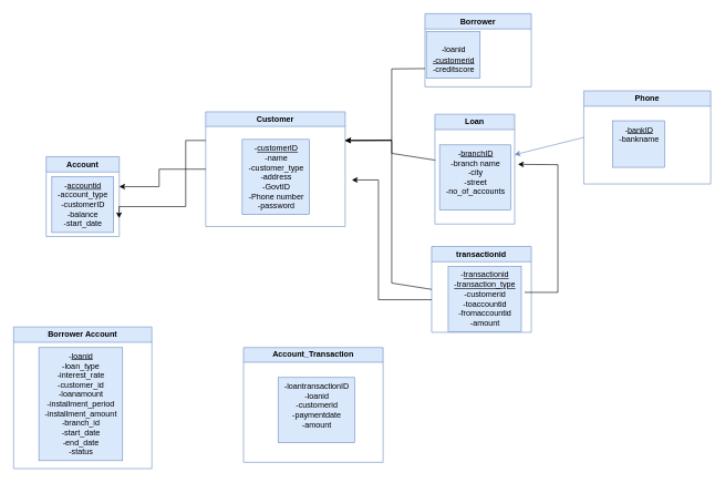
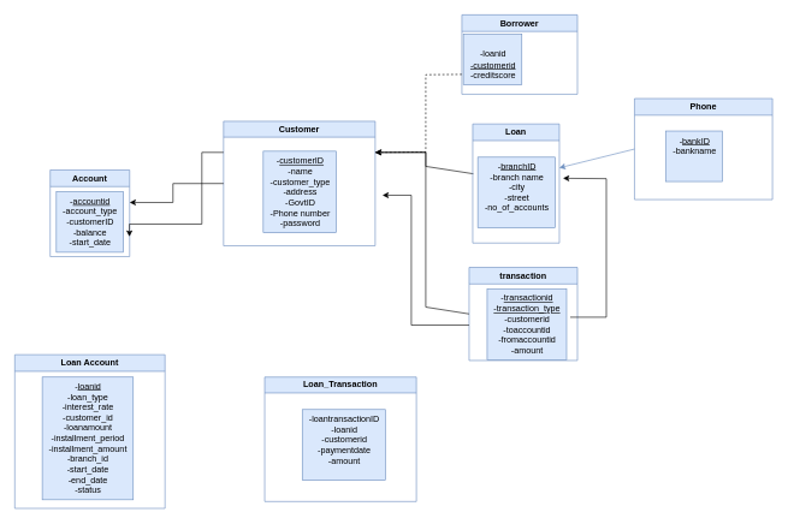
  <mxCell id="0" />
  <mxCell id="1" parent="0" />
  <mxCell id="2" value="Customer" style="swimlane;whiteSpace=wrap;html=1;startSize=22;fillColor=#dae8fc;strokeColor=#6c8ebf;" parent="1" vertex="1"><mxGeometry x="309" y="167.5" width="210" height="172.5" as="geometry" /></mxCell>
  <mxCell id="3" value="-&lt;u&gt;customerID&lt;/u&gt;&lt;div&gt;-name&lt;/div&gt;&lt;div&gt;-customer_type&lt;/div&gt;&lt;div&gt;-address&lt;/div&gt;&lt;div&gt;-GovtID&lt;/div&gt;&lt;div&gt;-Phone number&lt;/div&gt;&lt;div&gt;-password&lt;/div&gt;" style="text;html=1;align=center;verticalAlign=middle;resizable=0;points=[];autosize=1;strokeColor=#6c8ebf;fillColor=#dae8fc;" parent="2" vertex="1"><mxGeometry x="55" y="41.5" width="101" height="113" as="geometry" /></mxCell>
  <mxCell id="4" value="Account" style="swimlane;whiteSpace=wrap;html=1;fillColor=#dae8fc;strokeColor=#6c8ebf;" parent="1" vertex="1"><mxGeometry x="69" y="235" width="110" height="120" as="geometry" /></mxCell>
  <mxCell id="5" value="&lt;div&gt;-&lt;u&gt;accountid&lt;/u&gt;&lt;/div&gt;&lt;div&gt;-account_type&lt;/div&gt;&lt;div&gt;-customerID&lt;/div&gt;&lt;div&gt;-balance&lt;/div&gt;&lt;div&gt;-start_date&lt;/div&gt;" style="text;html=1;align=center;verticalAlign=middle;resizable=0;points=[];autosize=1;strokeColor=#6c8ebf;fillColor=#dae8fc;" parent="4" vertex="1"><mxGeometry x="8.5" y="30" width="93" height="84" as="geometry" /></mxCell>
  <mxCell id="6" value="Phone" style="swimlane;whiteSpace=wrap;html=1;fillColor=#dae8fc;strokeColor=#6c8ebf;" parent="1" vertex="1"><mxGeometry x="878" y="136" width="191" height="140" as="geometry" /></mxCell>
  <mxCell id="7" value="-&lt;u&gt;bankID&lt;/u&gt;&lt;div&gt;-bankname&lt;/div&gt;&lt;div&gt;&lt;br&gt;&lt;/div&gt;&lt;div&gt;&lt;br&gt;&lt;/div&gt;" style="text;html=1;align=center;verticalAlign=middle;resizable=0;points=[];autosize=1;strokeColor=#6c8ebf;fillColor=#dae8fc;rotation=0;" parent="6" vertex="1"><mxGeometry x="43.5" y="45" width="78" height="70" as="geometry" /></mxCell>
- <mxCell id="8" value="transactionid" style="swimlane;whiteSpace=wrap;html=1;fillColor=#dae8fc;strokeColor=#6c8ebf;" parent="1" vertex="1"><mxGeometry x="649" y="370" width="150" height="129" as="geometry" /></mxCell>
+ <mxCell id="8" value="transaction" style="swimlane;whiteSpace=wrap;html=1;fillColor=#dae8fc;strokeColor=#6c8ebf;" parent="1" vertex="1"><mxGeometry x="649" y="370" width="150" height="129" as="geometry" /></mxCell>
  <mxCell id="9" value="-&lt;u&gt;transactionid&lt;/u&gt;&lt;div&gt;&lt;u&gt;-transaction_type&lt;br&gt;&lt;/u&gt;&lt;div&gt;-customerid&lt;/div&gt;&lt;div&gt;-toaccountid&lt;/div&gt;&lt;div&gt;-fromaccountid&lt;/div&gt;&lt;div&gt;-amount&lt;/div&gt;&lt;/div&gt;" style="text;html=1;align=center;verticalAlign=middle;resizable=0;points=[];autosize=1;strokeColor=#6c8ebf;fillColor=#dae8fc;" parent="8" vertex="1"><mxGeometry x="25" y="30" width="110" height="98" as="geometry" /></mxCell>
- <mxCell id="10" value="Borrower Account" style="swimlane;whiteSpace=wrap;html=1;fillColor=#dae8fc;strokeColor=#6c8ebf;" parent="1" vertex="1"><mxGeometry x="20" y="491" width="208" height="213" as="geometry" /></mxCell>
+ <mxCell id="10" value="Loan Account" style="swimlane;whiteSpace=wrap;html=1;fillColor=#dae8fc;strokeColor=#6c8ebf;" parent="1" vertex="1"><mxGeometry x="20" y="491" width="208" height="213" as="geometry" /></mxCell>
  <mxCell id="11" value="-&lt;u&gt;loanid&lt;/u&gt;&lt;div&gt;-loan_type&lt;/div&gt;&lt;div&gt;-interest_rate&lt;/div&gt;&lt;div&gt;-customer_id&lt;/div&gt;&lt;div&gt;-loanamount&lt;/div&gt;&lt;div&gt;-installment_period&lt;/div&gt;&lt;div&gt;-installment_amount&lt;/div&gt;&lt;div&gt;-branch_id&lt;/div&gt;&lt;div&gt;-start_date&lt;/div&gt;&lt;div&gt;-end_date&lt;/div&gt;&lt;div&gt;-status&lt;/div&gt;" style="text;html=1;align=center;verticalAlign=middle;resizable=0;points=[];autosize=1;strokeColor=#6c8ebf;fillColor=#dae8fc;" parent="10" vertex="1"><mxGeometry x="38" y="31" width="126" height="170" as="geometry" /></mxCell>
  <mxCell id="12" value="" style="edgeStyle=orthogonalEdgeStyle;rounded=0;orthogonalLoop=1;jettySize=auto;html=1;exitX=0;exitY=0.5;exitDx=0;exitDy=0;" parent="1" source="2" edge="1"><mxGeometry relative="1" as="geometry"><Array as="points"><mxPoint x="239" y="254" /><mxPoint x="239" y="280" /></Array><mxPoint x="329" y="270" as="sourcePoint" /><mxPoint x="179" y="280" as="targetPoint" /></mxGeometry></mxCell>
  <mxCell id="13" value="" style="endArrow=classic;html=1;rounded=0;exitX=-0.058;exitY=0.235;exitDx=0;exitDy=0;exitPerimeter=0;entryX=1;entryY=0.25;entryDx=0;entryDy=0;" parent="1" source="23" target="2" edge="1"><mxGeometry width="50" height="50" relative="1" as="geometry"><mxPoint x="539" y="220" as="sourcePoint" /><mxPoint x="539" y="210" as="targetPoint" /><Array as="points"><mxPoint x="589" y="230" /><mxPoint x="589" y="211" /></Array></mxGeometry></mxCell>
  <mxCell id="14" value="Borrower" style="swimlane;whiteSpace=wrap;html=1;fillColor=#dae8fc;strokeColor=#6c8ebf;" parent="1" vertex="1"><mxGeometry x="639" y="20" width="160" height="110" as="geometry" /></mxCell>
  <mxCell id="15" value="&lt;br&gt;&lt;div&gt;-loanid&lt;/div&gt;&lt;div&gt;&lt;u&gt;-customerid&lt;/u&gt;&lt;/div&gt;&lt;div&gt;-creditscore&lt;/div&gt;" style="text;html=1;align=center;verticalAlign=middle;resizable=0;points=[];autosize=1;strokeColor=#6c8ebf;fillColor=#dae8fc;" parent="14" vertex="1"><mxGeometry x="2" y="27" width="81" height="70" as="geometry" /></mxCell>
  <mxCell id="16" value="" style="endArrow=none;html=1;rounded=0;exitX=0;exitY=0.5;exitDx=0;exitDy=0;entryX=1;entryY=0.25;entryDx=0;entryDy=0;" parent="1" source="8" target="2" edge="1"><mxGeometry width="50" height="50" relative="1" as="geometry"><mxPoint x="728" y="357" as="sourcePoint" /><mxPoint x="529" y="220" as="targetPoint" /><Array as="points"><mxPoint x="589" y="425" /><mxPoint x="589" y="210" /></Array></mxGeometry></mxCell>
- <mxCell id="17" value="" style="endArrow=classic;html=1;rounded=0;exitX=0;exitY=0.75;exitDx=0;exitDy=0;entryX=1;entryY=0.25;entryDx=0;entryDy=0;" parent="1" source="14" target="2" edge="1"><mxGeometry width="50" height="50" relative="1" as="geometry"><mxPoint x="708" y="237" as="sourcePoint" /><mxPoint x="579" y="220" as="targetPoint" /><Array as="points"><mxPoint x="589" y="103" /><mxPoint x="589" y="210" /></Array></mxGeometry></mxCell>
+ <mxCell id="17" value="" style="endArrow=classic;html=1;rounded=0;exitX=0;exitY=0.75;exitDx=0;exitDy=0;entryX=1;entryY=0.25;entryDx=0;entryDy=0;dashed=1;" parent="1" source="14" target="2" edge="1"><mxGeometry width="50" height="50" relative="1" as="geometry"><mxPoint x="708" y="237" as="sourcePoint" /><mxPoint x="579" y="220" as="targetPoint" /><Array as="points"><mxPoint x="589" y="103" /><mxPoint x="589" y="210" /></Array></mxGeometry></mxCell>
  <mxCell id="18" value="" style="endArrow=classic;html=1;rounded=0;" parent="1" edge="1"><mxGeometry width="50" height="50" relative="1" as="geometry"><mxPoint x="649" y="450" as="sourcePoint" /><mxPoint x="529" y="270" as="targetPoint" /><Array as="points"><mxPoint x="569" y="450" /><mxPoint x="569" y="270" /></Array></mxGeometry></mxCell>
  <mxCell id="19" value="" style="edgeStyle=orthogonalEdgeStyle;rounded=0;orthogonalLoop=1;jettySize=auto;html=1;entryX=1.088;entryY=0.742;entryDx=0;entryDy=0;entryPerimeter=0;exitX=0;exitY=0.25;exitDx=0;exitDy=0;" parent="1" source="2" target="5" edge="1"><mxGeometry relative="1" as="geometry"><Array as="points"><mxPoint x="279" y="211" /><mxPoint x="279" y="310" /></Array><mxPoint x="409" y="380" as="sourcePoint" /><mxPoint x="269" y="390" as="targetPoint" /></mxGeometry></mxCell>
  <mxCell id="20" value="" style="endArrow=classic;html=1;rounded=0;entryX=1;entryY=0.5;entryDx=0;entryDy=0;" parent="1" edge="1"><mxGeometry width="50" height="50" relative="1" as="geometry"><mxPoint x="789" y="439" as="sourcePoint" /><mxPoint x="779" y="246.5" as="targetPoint" /><Array as="points"><mxPoint x="839" y="439" /><mxPoint x="839" y="247" /></Array></mxGeometry></mxCell>
  <mxCell id="21" value="" style="endArrow=classic;html=1;rounded=0;exitX=0;exitY=0.5;exitDx=0;exitDy=0;entryX=1.054;entryY=0.151;entryDx=0;entryDy=0;entryPerimeter=0;fillColor=#dae8fc;strokeColor=#6c8ebf;" parent="1" source="6" target="23" edge="1"><mxGeometry width="50" height="50" relative="1" as="geometry"><mxPoint x="819" y="432.5" as="sourcePoint" /><mxPoint x="789" y="210" as="targetPoint" /><Array as="points" /></mxGeometry></mxCell>
  <mxCell id="22" value="Loan" style="swimlane;whiteSpace=wrap;html=1;fillColor=#dae8fc;strokeColor=#6c8ebf;" parent="1" vertex="1"><mxGeometry x="654" y="171.25" width="120" height="165" as="geometry" /></mxCell>
  <mxCell id="23" value="-&lt;u&gt;branchID&lt;/u&gt;&lt;div&gt;&lt;div&gt;-branch name&lt;/div&gt;&lt;div&gt;-city&lt;/div&gt;&lt;div&gt;-street&lt;/div&gt;&lt;div&gt;-no_of_accounts&lt;/div&gt;&lt;div&gt;&lt;br&gt;&lt;/div&gt;&lt;/div&gt;" style="text;html=1;align=center;verticalAlign=middle;resizable=0;points=[];autosize=1;strokeColor=#6c8ebf;fillColor=#dae8fc;" parent="22" vertex="1"><mxGeometry x="7" y="46" width="107" height="98" as="geometry" /></mxCell>
- <mxCell id="24" value="Account_Transaction" style="swimlane;whiteSpace=wrap;html=1;startSize=22;fillColor=#dae8fc;strokeColor=#6c8ebf;" parent="1" vertex="1"><mxGeometry x="366" y="522" width="210" height="172.5" as="geometry" /></mxCell>
+ <mxCell id="24" value="Loan_Transaction" style="swimlane;whiteSpace=wrap;html=1;startSize=22;fillColor=#dae8fc;strokeColor=#6c8ebf;" parent="1" vertex="1"><mxGeometry x="366" y="522" width="210" height="172.5" as="geometry" /></mxCell>
  <mxCell id="25" value="&lt;div&gt;-loantransactionID&lt;/div&gt;&lt;div&gt;-loanid&lt;/div&gt;&lt;div&gt;-customerid&lt;/div&gt;&lt;div&gt;-paymentdate&lt;/div&gt;&lt;div&gt;-amount&lt;/div&gt;&lt;div&gt;&lt;br&gt;&lt;/div&gt;" style="text;html=1;align=center;verticalAlign=middle;resizable=0;points=[];autosize=1;strokeColor=#6c8ebf;fillColor=#dae8fc;" parent="24" vertex="1"><mxGeometry x="52" y="45" width="115" height="98" as="geometry" /></mxCell>
